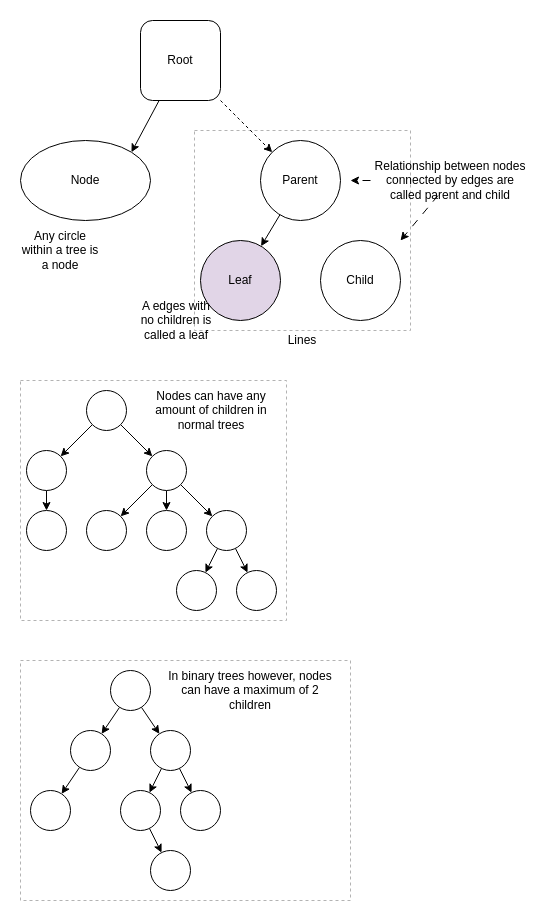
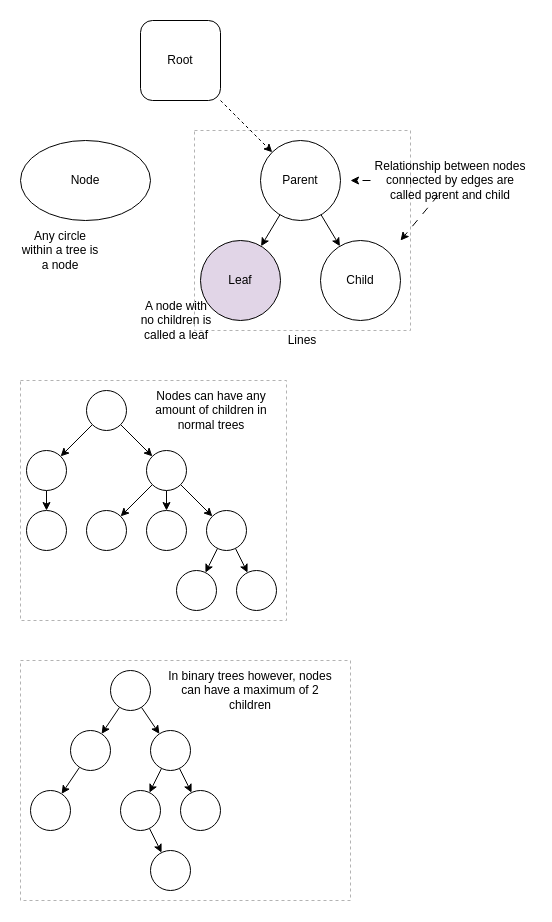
  <mxCell id="0" />
  <mxCell id="1" parent="0" />
  <mxCell id="2" value="" style="rounded=0;whiteSpace=wrap;html=1;dashed=1;fillColor=none;strokeColor=#B3B3B3;" parent="1" vertex="1"><mxGeometry x="194" y="130" width="216" height="200" as="geometry" /></mxCell>
  <mxCell id="3" value="" style="rounded=0;whiteSpace=wrap;html=1;dashed=1;fillColor=none;strokeColor=#B3B3B3;" parent="1" vertex="1"><mxGeometry y="380" width="266" height="240" as="geometry" x="20" /></mxCell>
- <mxCell id="4" style="edgeStyle=none;html=1;entryX=1;entryY=0;entryDx=0;entryDy=0;" parent="1" source="6" target="7" edge="1"><mxGeometry relative="1" as="geometry" /></mxCell>
  <mxCell id="5" style="edgeStyle=none;html=1;dashed=1;" parent="1" source="6" target="10" edge="1"><mxGeometry relative="1" as="geometry" /></mxCell>
  <mxCell id="6" value="Root" style="whiteSpace=wrap;html=1;aspect=fixed;rounded=1;" parent="1" vertex="1"><mxGeometry x="140" width="80" height="80" as="geometry" y="20" /></mxCell>
  <mxCell id="7" value="Node" style="ellipse;whiteSpace=wrap;html=1;aspect=fixed;" parent="1" vertex="1"><mxGeometry x="20" y="140" width="130" height="80" as="geometry" /></mxCell>
  <mxCell id="8" style="edgeStyle=none;html=1;" parent="1" source="10" target="11" edge="1"><mxGeometry relative="1" as="geometry" /></mxCell>
+ <mxCell id="9" style="edgeStyle=none;html=1;" parent="1" source="10" target="12" edge="1"><mxGeometry relative="1" as="geometry" /></mxCell>
  <mxCell id="10" value="Parent" style="ellipse;whiteSpace=wrap;html=1;aspect=fixed;" parent="1" vertex="1"><mxGeometry x="260" y="140" width="80" height="80" as="geometry" /></mxCell>
  <mxCell id="11" value="Leaf" style="ellipse;whiteSpace=wrap;html=1;aspect=fixed;fillColor=#e1d5e7;" parent="1" vertex="1"><mxGeometry x="200" y="240" width="80" height="80" as="geometry" /></mxCell>
  <mxCell id="12" value="Child" style="ellipse;whiteSpace=wrap;html=1;aspect=fixed;" parent="1" vertex="1"><mxGeometry x="320" y="240" width="80" height="80" as="geometry" /></mxCell>
  <mxCell id="13" value="Any circle within a tree is a node" style="text;html=1;strokeColor=none;fillColor=none;align=center;verticalAlign=middle;whiteSpace=wrap;rounded=0;dashed=1;" parent="1" vertex="1"><mxGeometry y="230" width="80" height="40" as="geometry" x="20" /></mxCell>
  <mxCell id="14" value="Lines" style="text;html=1;strokeColor=none;fillColor=none;align=center;verticalAlign=middle;whiteSpace=wrap;rounded=0;dashed=1;" parent="1" vertex="1"><mxGeometry x="262" y="330" width="80" height="20" as="geometry" /></mxCell>
  <mxCell id="15" value="" style="edgeStyle=none;html=1;dashed=1;dashPattern=8 8;" parent="1" source="17" edge="1"><mxGeometry relative="1" as="geometry"><mxPoint x="350" y="180" as="targetPoint" /></mxGeometry></mxCell>
  <mxCell id="16" style="edgeStyle=none;html=1;dashed=1;dashPattern=8 8;" edge="1" parent="1" source="17"><mxGeometry relative="1" as="geometry"><mxPoint x="400" y="240" as="targetPoint" /></mxGeometry></mxCell>
  <mxCell id="17" value="Relationship between nodes connected by edges are called parent and child" style="text;html=1;strokeColor=none;fillColor=none;align=center;verticalAlign=middle;whiteSpace=wrap;rounded=0;dashed=1;glass=0;" parent="1" vertex="1"><mxGeometry x="370" y="165" width="160" height="30" as="geometry" /></mxCell>
  <mxCell id="18" style="edgeStyle=none;html=1;" parent="1" source="20" target="26" edge="1"><mxGeometry relative="1" as="geometry" /></mxCell>
  <mxCell id="19" style="edgeStyle=none;html=1;" parent="1" source="20" target="22" edge="1"><mxGeometry relative="1" as="geometry" /></mxCell>
  <mxCell id="20" value="" style="ellipse;whiteSpace=wrap;html=1;aspect=fixed;" parent="1" vertex="1"><mxGeometry x="86" y="390" width="40" height="40" as="geometry" /></mxCell>
  <mxCell id="21" value="" style="edgeStyle=none;html=1;" parent="1" source="22" target="27" edge="1"><mxGeometry relative="1" as="geometry" /></mxCell>
  <mxCell id="22" value="" style="ellipse;whiteSpace=wrap;html=1;aspect=fixed;" parent="1" vertex="1"><mxGeometry x="26" y="450" width="40" height="40" as="geometry" /></mxCell>
  <mxCell id="23" style="edgeStyle=none;html=1;" parent="1" source="26" target="28" edge="1"><mxGeometry relative="1" as="geometry" /></mxCell>
  <mxCell id="24" style="edgeStyle=none;html=1;" parent="1" source="26" target="29" edge="1"><mxGeometry relative="1" as="geometry" /></mxCell>
  <mxCell id="25" style="edgeStyle=none;html=1;" parent="1" source="26" target="32" edge="1"><mxGeometry relative="1" as="geometry" /></mxCell>
  <mxCell id="26" value="" style="ellipse;whiteSpace=wrap;html=1;aspect=fixed;" parent="1" vertex="1"><mxGeometry x="146" y="450" width="40" height="40" as="geometry" /></mxCell>
  <mxCell id="27" value="" style="ellipse;whiteSpace=wrap;html=1;aspect=fixed;" parent="1" vertex="1"><mxGeometry x="26" y="510" width="40" height="40" as="geometry" /></mxCell>
  <mxCell id="28" value="" style="ellipse;whiteSpace=wrap;html=1;aspect=fixed;" parent="1" vertex="1"><mxGeometry x="146" y="510" width="40" height="40" as="geometry" /></mxCell>
  <mxCell id="29" value="" style="ellipse;whiteSpace=wrap;html=1;aspect=fixed;" parent="1" vertex="1"><mxGeometry x="86" y="510" width="40" height="40" as="geometry" /></mxCell>
  <mxCell id="30" style="edgeStyle=none;html=1;" parent="1" source="32" target="33" edge="1"><mxGeometry relative="1" as="geometry" /></mxCell>
  <mxCell id="31" style="edgeStyle=none;html=1;" parent="1" source="32" target="34" edge="1"><mxGeometry relative="1" as="geometry" /></mxCell>
  <mxCell id="32" value="" style="ellipse;whiteSpace=wrap;html=1;aspect=fixed;" parent="1" vertex="1"><mxGeometry x="206" y="510" width="40" height="40" as="geometry" /></mxCell>
  <mxCell id="33" value="" style="ellipse;whiteSpace=wrap;html=1;aspect=fixed;" parent="1" vertex="1"><mxGeometry x="176" y="570" width="40" height="40" as="geometry" /></mxCell>
  <mxCell id="34" value="" style="ellipse;whiteSpace=wrap;html=1;aspect=fixed;" parent="1" vertex="1"><mxGeometry x="236" y="570" width="40" height="40" as="geometry" /></mxCell>
  <mxCell id="35" value="Nodes can have any amount of children in normal trees" style="text;html=1;strokeColor=none;fillColor=none;align=center;verticalAlign=middle;whiteSpace=wrap;rounded=0;" parent="1" vertex="1"><mxGeometry x="146" y="390" width="130" height="40" as="geometry" /></mxCell>
  <mxCell id="36" style="edgeStyle=none;html=1;" parent="1" source="38" target="40" edge="1"><mxGeometry relative="1" as="geometry" /></mxCell>
  <mxCell id="37" style="edgeStyle=none;html=1;" parent="1" source="38" target="43" edge="1"><mxGeometry relative="1" as="geometry" /></mxCell>
  <mxCell id="38" value="" style="ellipse;whiteSpace=wrap;html=1;aspect=fixed;" parent="1" vertex="1"><mxGeometry x="110" y="670" width="40" height="40" as="geometry" /></mxCell>
  <mxCell id="39" style="edgeStyle=none;html=1;" parent="1" source="40" target="44" edge="1"><mxGeometry relative="1" as="geometry" /></mxCell>
  <mxCell id="40" value="" style="ellipse;whiteSpace=wrap;html=1;aspect=fixed;" parent="1" vertex="1"><mxGeometry x="70" y="730" width="40" height="40" as="geometry" /></mxCell>
  <mxCell id="41" style="edgeStyle=none;html=1;" parent="1" source="43" target="46" edge="1"><mxGeometry relative="1" as="geometry" /></mxCell>
  <mxCell id="42" style="edgeStyle=none;html=1;" parent="1" source="43" target="47" edge="1"><mxGeometry relative="1" as="geometry" /></mxCell>
  <mxCell id="43" value="" style="ellipse;whiteSpace=wrap;html=1;aspect=fixed;" parent="1" vertex="1"><mxGeometry x="150" y="730" width="40" height="40" as="geometry" /></mxCell>
  <mxCell id="44" value="" style="ellipse;whiteSpace=wrap;html=1;aspect=fixed;" parent="1" vertex="1"><mxGeometry x="30" y="790" width="40" height="40" as="geometry" /></mxCell>
  <mxCell id="45" style="edgeStyle=none;html=1;" parent="1" source="46" target="48" edge="1"><mxGeometry relative="1" as="geometry" /></mxCell>
  <mxCell id="46" value="" style="ellipse;whiteSpace=wrap;html=1;aspect=fixed;" parent="1" vertex="1"><mxGeometry x="120" y="790" width="40" height="40" as="geometry" /></mxCell>
  <mxCell id="47" value="" style="ellipse;whiteSpace=wrap;html=1;aspect=fixed;" parent="1" vertex="1"><mxGeometry x="180" y="790" width="40" height="40" as="geometry" /></mxCell>
  <mxCell id="48" value="" style="ellipse;whiteSpace=wrap;html=1;aspect=fixed;" parent="1" vertex="1"><mxGeometry x="150" y="850" width="40" height="40" as="geometry" /></mxCell>
  <mxCell id="49" value="" style="rounded=0;whiteSpace=wrap;html=1;dashed=1;fillColor=none;strokeColor=#B3B3B3;" parent="1" vertex="1"><mxGeometry y="660" width="330" height="240" as="geometry" x="20" /></mxCell>
  <mxCell id="50" value="In binary trees however, nodes can have a maximum of 2 children" style="text;html=1;strokeColor=none;fillColor=none;align=center;verticalAlign=middle;whiteSpace=wrap;rounded=0;" parent="1" vertex="1"><mxGeometry x="160" y="670" width="180" height="40" as="geometry" /></mxCell>
- <mxCell id="51" value="A edges with no children is called a leaf" style="text;html=1;strokeColor=none;fillColor=none;align=center;verticalAlign=middle;whiteSpace=wrap;rounded=0;dashed=1;" vertex="1" parent="1"><mxGeometry x="136" y="300" width="80" height="40" as="geometry" /></mxCell>
+ <mxCell id="51" value="A node with no children is called a leaf" style="text;html=1;strokeColor=none;fillColor=none;align=center;verticalAlign=middle;whiteSpace=wrap;rounded=0;dashed=1;" vertex="1" parent="1"><mxGeometry x="136" y="300" width="80" height="40" as="geometry" /></mxCell>
